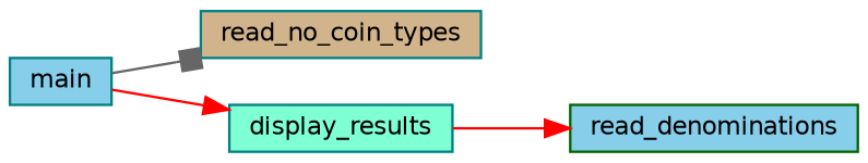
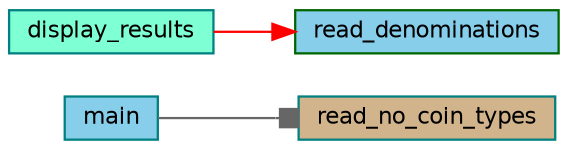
  digraph {
    rankdir=LR
    node [color=teal fillcolor=skyblue fontname=Helvetica fontsize=10 shape=record style=filled]
    edge [arrowhead=normal color=red fontname=Helvetica fontsize=10 labelfontname=Helvetica labelfontsize=10 style=solid]
    n1 [fontcolor=black height=0.2 label=main width=0.4]
    n2 [fillcolor=tan height=0.2 label=read_no_coin_types width=0.4]
    n3 [fillcolor=aquamarine height=0.2 label=display_results width=0.4]
    n4 [color=darkgreen height=0.2 label=read_denominations width=0.4]
    n1 -> n2 [arrowhead=box color=gray40]
-   n1 -> n3
    n3 -> n4
  }
